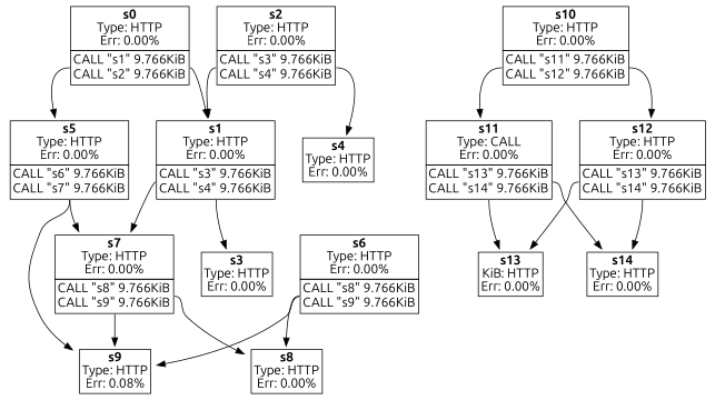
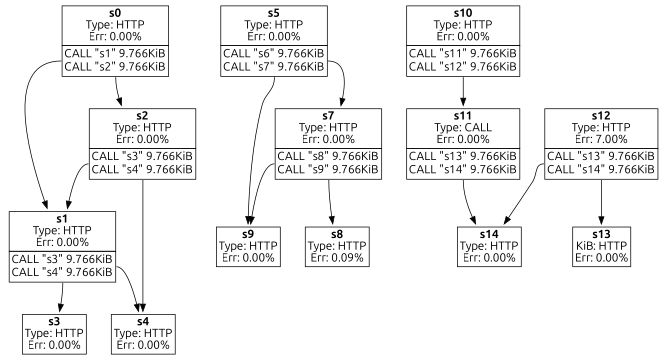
  digraph {
    fontname=Ubuntu
    node [fontname=Ubuntu fontsize=16 shape=plaintext]
    edge [fontname=Ubuntu tailport=0]
    n1 [label=< <TABLE BORDER="0" CELLBORDER="1" CELLSPACING="0">   <TR><TD><B>s0</B><BR />Type: HTTP<BR />Err: 0.00%</TD></TR>   <TR><TD PORT="0">CALL "s1" 9.766KiB<BR />CALL "s2" 9.766KiB</TD></TR> </TABLE>>]
    n2 [label=< <TABLE BORDER="0" CELLBORDER="1" CELLSPACING="0">   <TR><TD><B>s1</B><BR />Type: HTTP<BR />Err: 0.00%</TD></TR>   <TR><TD PORT="0">CALL "s3" 9.766KiB<BR />CALL "s4" 9.766KiB</TD></TR> </TABLE>>]
    n3 [label=< <TABLE BORDER="0" CELLBORDER="1" CELLSPACING="0">   <TR><TD><B>s2</B><BR />Type: HTTP<BR />Err: 0.00%</TD></TR>   <TR><TD PORT="0">CALL "s3" 9.766KiB<BR />CALL "s4" 9.766KiB</TD></TR> </TABLE>>]
    n4 [label=< <TABLE BORDER="0" CELLBORDER="1" CELLSPACING="0">   <TR><TD><B>s3</B><BR />Type: HTTP<BR />Err: 0.00%</TD></TR> </TABLE>>]
    n5 [label=< <TABLE BORDER="0" CELLBORDER="1" CELLSPACING="0">   <TR><TD><B>s4</B><BR />Type: HTTP<BR />Err: 0.00%</TD></TR> </TABLE>>]
    n6 [label=< <TABLE BORDER="0" CELLBORDER="1" CELLSPACING="0">   <TR><TD><B>s5</B><BR />Type: HTTP<BR />Err: 0.00%</TD></TR>   <TR><TD PORT="0">CALL "s6" 9.766KiB<BR />CALL "s7" 9.766KiB</TD></TR> </TABLE>>]
    n7 [label=< <TABLE BORDER="0" CELLBORDER="1" CELLSPACING="0">   <TR><TD><B>s7</B><BR />Type: HTTP<BR />Err: 0.00%</TD></TR>   <TR><TD PORT="0">CALL "s8" 9.766KiB<BR />CALL "s9" 9.766KiB</TD></TR> </TABLE>>]
-   n8 [label=< <TABLE BORDER="0" CELLBORDER="1" CELLSPACING="0">   <TR><TD><B>s9</B><BR />Type: HTTP<BR />Err: 0.08%</TD></TR> </TABLE>>]
-   n9 [label=< <TABLE BORDER="0" CELLBORDER="1" CELLSPACING="0">   <TR><TD><B>s6</B><BR />Type: HTTP<BR />Err: 0.00%</TD></TR>   <TR><TD PORT="0">CALL "s8" 9.766KiB<BR />CALL "s9" 9.766KiB</TD></TR> </TABLE>>]
-   n10 [label=< <TABLE BORDER="0" CELLBORDER="1" CELLSPACING="0">   <TR><TD><B>s8</B><BR />Type: HTTP<BR />Err: 0.00%</TD></TR> </TABLE>>]
+   n8 [label=< <TABLE BORDER="0" CELLBORDER="1" CELLSPACING="0">   <TR><TD><B>s9</B><BR />Type: HTTP<BR />Err: 0.00%</TD></TR> </TABLE>>]
+   n10 [label=< <TABLE BORDER="0" CELLBORDER="1" CELLSPACING="0">   <TR><TD><B>s8</B><BR />Type: HTTP<BR />Err: 0.09%</TD></TR> </TABLE>>]
    n11 [label=< <TABLE BORDER="0" CELLBORDER="1" CELLSPACING="0">   <TR><TD><B>s10</B><BR />Type: HTTP<BR />Err: 0.00%</TD></TR>   <TR><TD PORT="0">CALL "s11" 9.766KiB<BR />CALL "s12" 9.766KiB</TD></TR> </TABLE>>]
    n12 [label=< <TABLE BORDER="0" CELLBORDER="1" CELLSPACING="0">   <TR><TD><B>s11</B><BR />Type: CALL<BR />Err: 0.00%</TD></TR>   <TR><TD PORT="0">CALL "s13" 9.766KiB<BR />CALL "s14" 9.766KiB</TD></TR> </TABLE>>]
-   n13 [label=< <TABLE BORDER="0" CELLBORDER="1" CELLSPACING="0">   <TR><TD><B>s12</B><BR />Type: HTTP<BR />Err: 0.00%</TD></TR>   <TR><TD PORT="0">CALL "s13" 9.766KiB<BR />CALL "s14" 9.766KiB</TD></TR> </TABLE>>]
+   n13 [label=< <TABLE BORDER="0" CELLBORDER="1" CELLSPACING="0">   <TR><TD><B>s12</B><BR />Type: HTTP<BR />Err: 7.00%</TD></TR>   <TR><TD PORT="0">CALL "s13" 9.766KiB<BR />CALL "s14" 9.766KiB</TD></TR> </TABLE>>]
    n14 [label=< <TABLE BORDER="0" CELLBORDER="1" CELLSPACING="0">   <TR><TD><B>s13</B><BR />KiB: HTTP<BR />Err: 0.00%</TD></TR> </TABLE>>]
    n15 [label=< <TABLE BORDER="0" CELLBORDER="1" CELLSPACING="0">   <TR><TD><B>s14</B><BR />Type: HTTP<BR />Err: 0.00%</TD></TR> </TABLE>>]
    n1 -> n2
-   n1 -> n6
+   n1 -> n3
    n2 -> n4
-   n2 -> n7
+   n2 -> n5
    n3 -> n2
    n3 -> n5
    n6 -> n7
    n6 -> n8
    n7 -> n8
    n7 -> n10
-   n9 -> n8
-   n9 -> n10
    n11 -> n12
-   n11 -> n13
-   n12 -> n14
    n12 -> n15
    n13 -> n14
    n13 -> n15
  }
